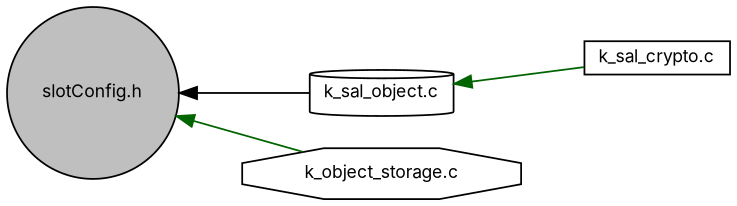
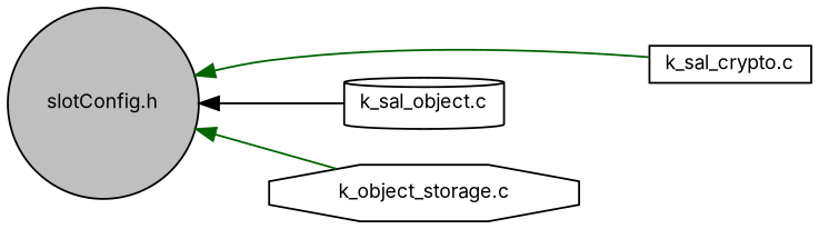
  digraph {
    fontname=Inter
    rankdir=LR
    node [color=black fillcolor=white fontname=Inter fontsize=10 style=filled]
    edge [color=darkgreen dir=back fontname=Inter fontsize=10 labelfontname=Helvetica labelfontsize=10 style=solid]
    n1 [fillcolor=grey75 fontcolor=black height=0.2 label="slotConfig.h" shape=circle width=0.4]
    n2 [height=0.2 label="k_sal_crypto.c" shape=box width=0.4]
    n3 [height=0.2 label="k_sal_object.c" shape=cylinder width=0.4]
    n4 [height=0.2 label="k_object_storage.c" shape=octagon width=0.4]
-   n3 -> n2
+   n1 -> n2
    n1 -> n3 [color=black]
    n1 -> n4
  }
